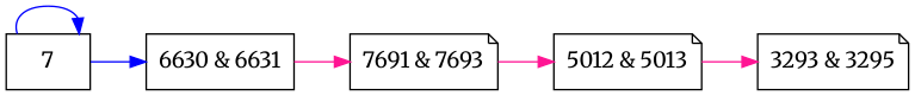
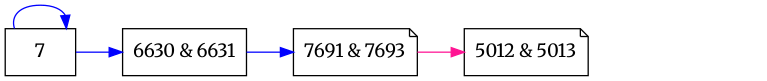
  digraph {
    fontname=Merriweather
    rankdir=LR
    node [fontname=Merriweather shape=note]
    edge [color=deeppink fontname=Merriweather]
-   n1 [label="3293 & 3295"]
    n2 [label="5012 & 5013"]
    n3 [label="6630 & 6631" shape=box]
    n4 [label="7691 & 7693"]
    n5 [label=7 shape=box]
-   n2 -> n1
-   n3 -> n4
+   n3 -> n4 [color=blue]
    n4 -> n2
    n5 -> n3 [color=blue]
    n5 -> n5 [color=blue]
  }
